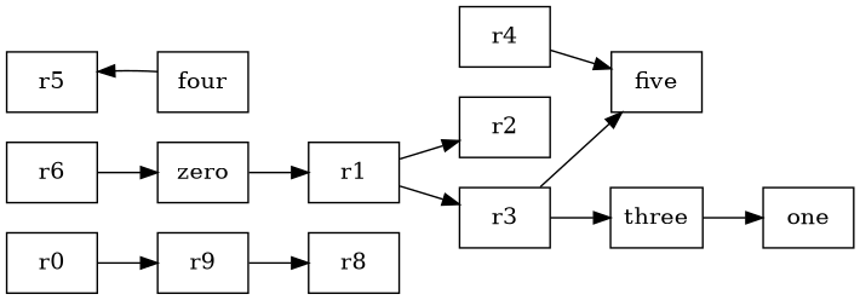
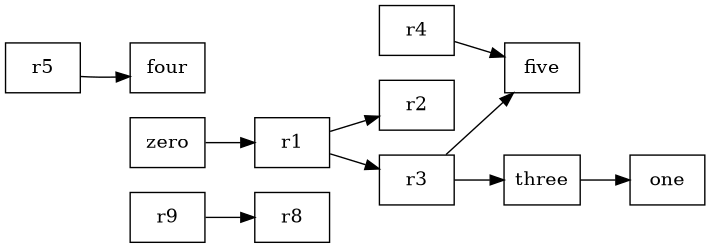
  digraph {
    rankdir=LR
    node [shape=rect]
    n1 [label=r9]
-   r0
    r1
    r2
    r3
    r8
    three
    five
    r5
    four
    r4
    one
-   r6
    zero
    n1 -> r8
-   r0 -> n1
    r1 -> r2
    r1 -> r3
    r3 -> three
    r3 -> five
    three -> one
-   four -> r5
+   r5 -> four
    r4 -> five
-   r6 -> zero
    zero -> r1
  }
